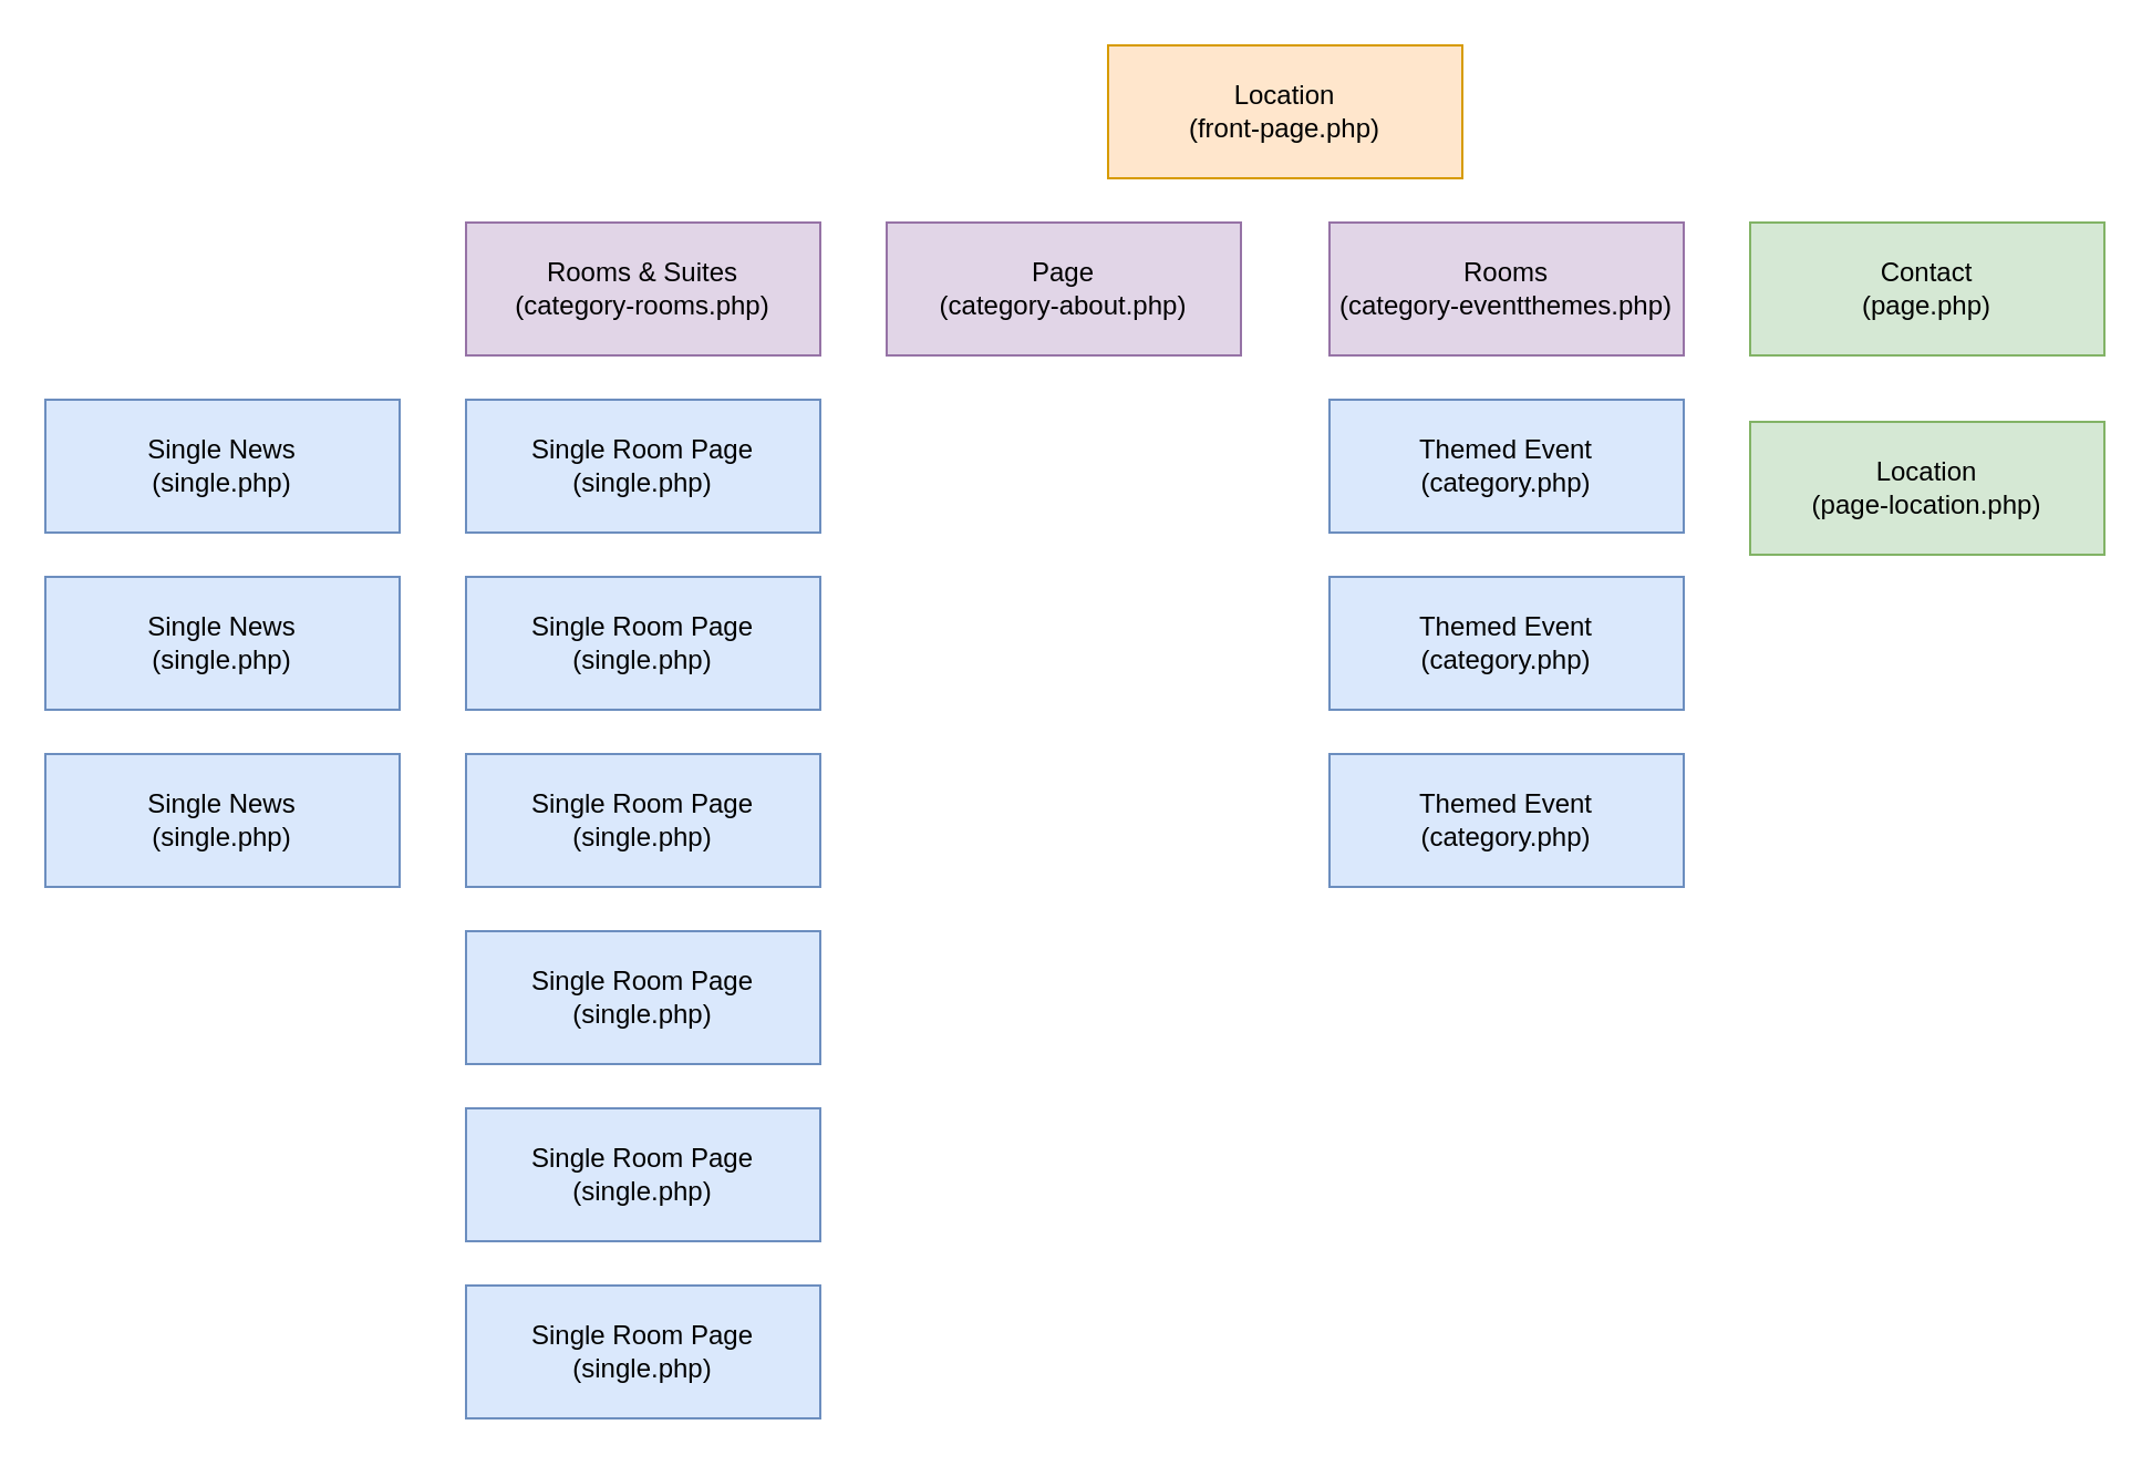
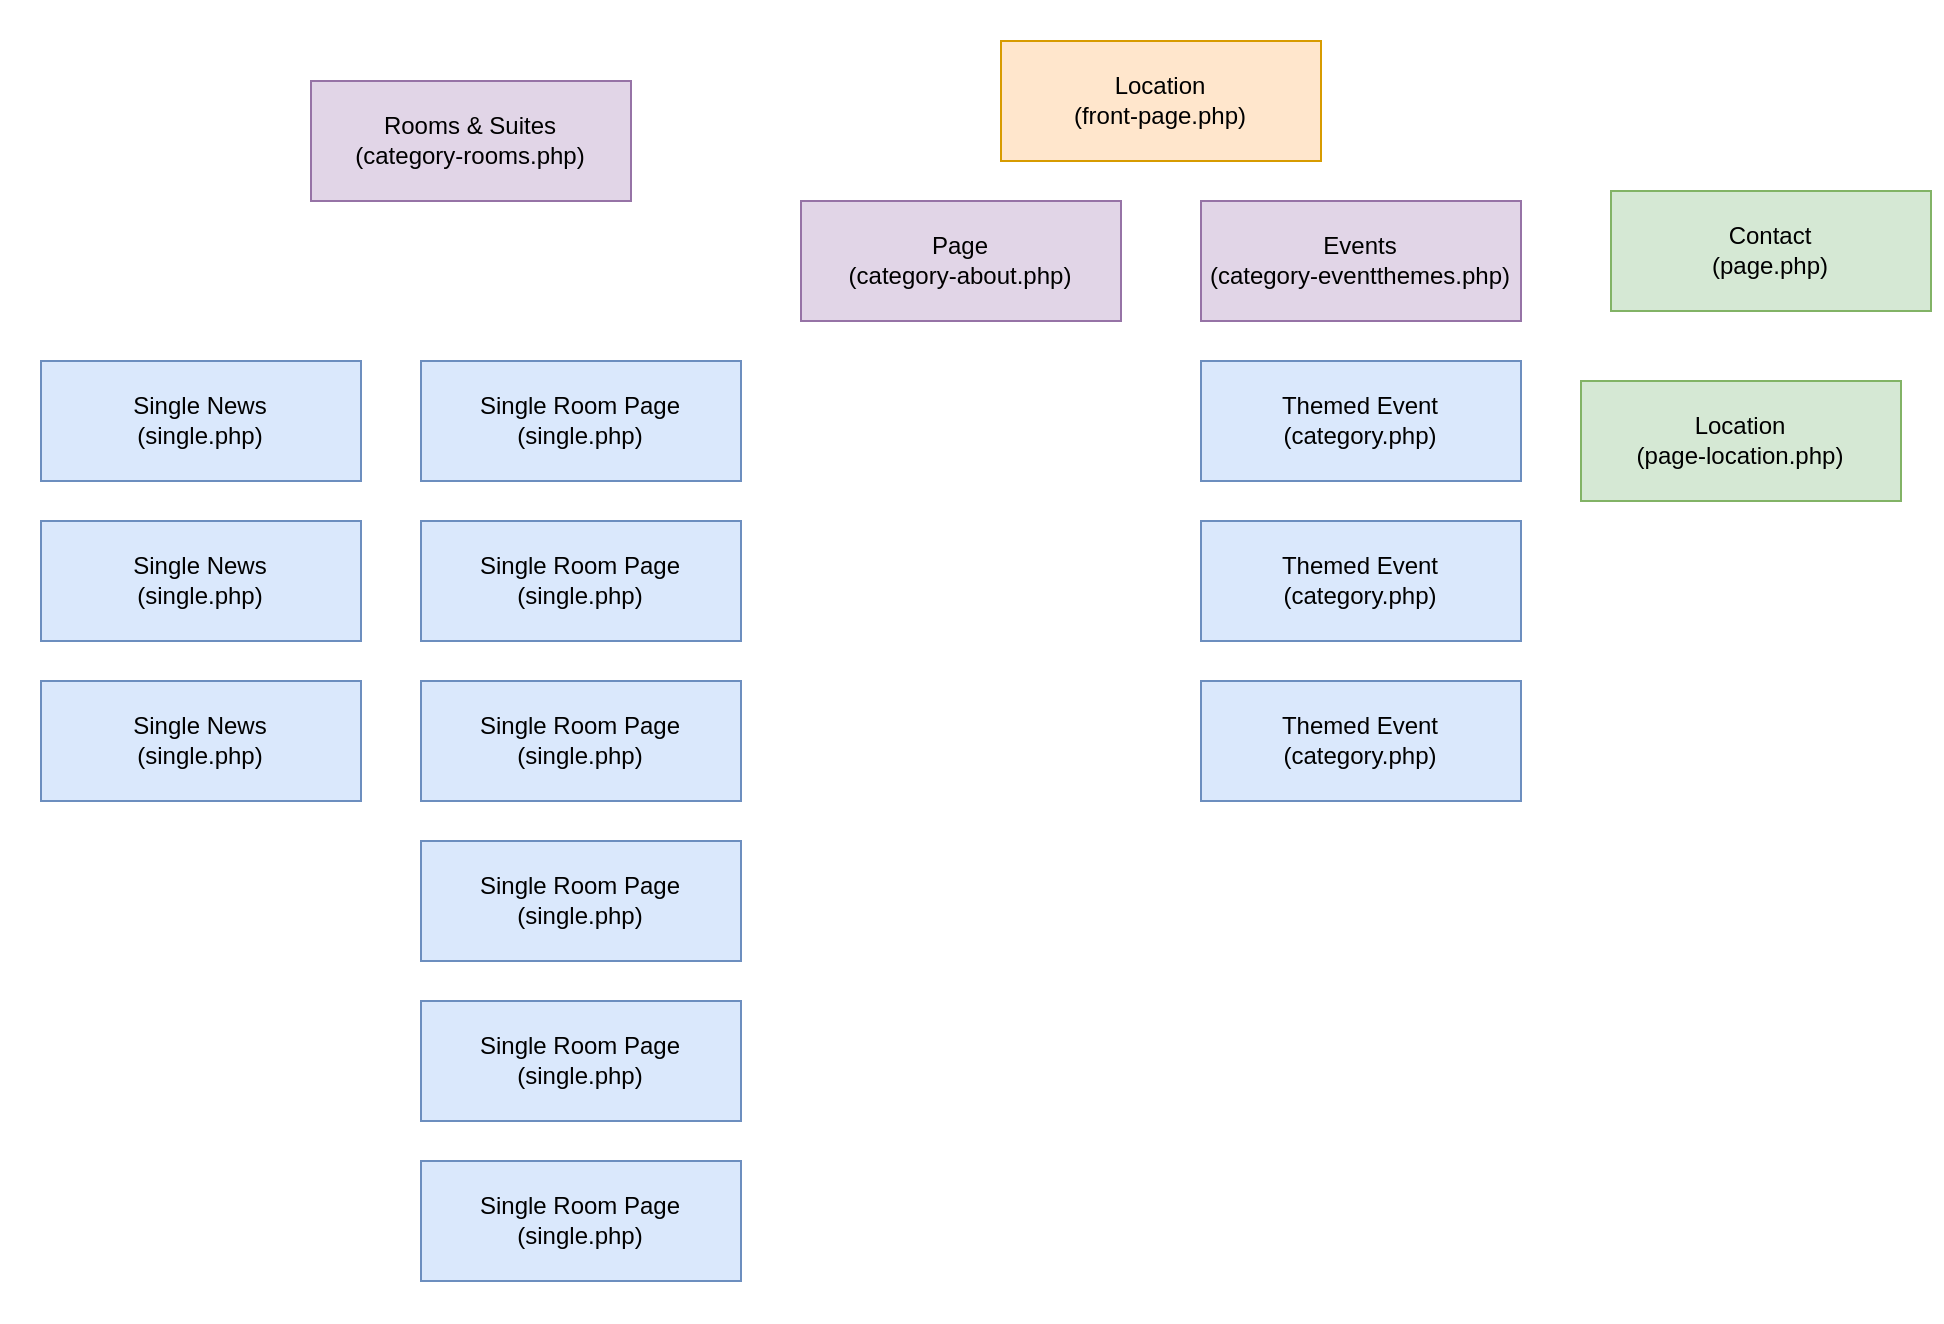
  <mxCell id="0" />
  <mxCell id="1" parent="0" />
  <mxCell id="2" value="Location&lt;br&gt;(front-page.php)" style="rounded=0;whiteSpace=wrap;html=1;fillColor=#ffe6cc;strokeColor=#d79b00;fontColor=#000000;" parent="1" vertex="1"><mxGeometry x="500" y="20" width="160" height="60" as="geometry" /></mxCell>
  <mxCell id="3" value="Page&lt;br&gt;(category-about.php)" style="rounded=0;whiteSpace=wrap;html=1;fillColor=#e1d5e7;strokeColor=#9673a6;fontColor=#000000;" parent="1" vertex="1"><mxGeometry x="400" y="100" width="160" height="60" as="geometry" /></mxCell>
- <mxCell id="4" value="Rooms&lt;br&gt;(category-eventthemes.php)" style="rounded=0;whiteSpace=wrap;html=1;fillColor=#e1d5e7;strokeColor=#9673a6;fontColor=#000000;" parent="1" vertex="1"><mxGeometry x="600" y="100" width="160" height="60" as="geometry" /></mxCell>
- <mxCell id="5" value="Rooms &amp;amp; Suites&lt;br&gt;(category-rooms.php)" style="rounded=0;whiteSpace=wrap;html=1;fillColor=#e1d5e7;strokeColor=#9673a6;fontColor=#000000;" parent="1" vertex="1"><mxGeometry x="210" y="100" width="160" height="60" as="geometry" /></mxCell>
- <mxCell id="6" value="Contact&lt;br&gt;(page.php)" style="rounded=0;whiteSpace=wrap;html=1;fillColor=#d5e8d4;strokeColor=#82b366;fontColor=#000000;" parent="1" vertex="1"><mxGeometry x="790" y="100" width="160" height="60" as="geometry" /></mxCell>
+ <mxCell id="4" value="Events&lt;br&gt;(category-eventthemes.php)" style="rounded=0;whiteSpace=wrap;html=1;fillColor=#e1d5e7;strokeColor=#9673a6;fontColor=#000000;" parent="1" vertex="1"><mxGeometry x="600" y="100" width="160" height="60" as="geometry" /></mxCell>
+ <mxCell id="5" value="Rooms &amp;amp; Suites&lt;br&gt;(category-rooms.php)" style="rounded=0;whiteSpace=wrap;html=1;fillColor=#e1d5e7;strokeColor=#9673a6;fontColor=#000000;" parent="1" vertex="1"><mxGeometry x="155" y="40" width="160" height="60" as="geometry" /></mxCell>
+ <mxCell id="6" value="Contact&lt;br&gt;(page.php)" style="rounded=0;whiteSpace=wrap;html=1;fillColor=#d5e8d4;strokeColor=#82b366;fontColor=#000000;" parent="1" vertex="1"><mxGeometry x="805" y="95" width="160" height="60" as="geometry" /></mxCell>
  <mxCell id="7" value="Single Room Page&lt;br&gt;(single.php)" style="rounded=0;whiteSpace=wrap;html=1;fillColor=#dae8fc;strokeColor=#6c8ebf;fontColor=#000000;" parent="1" vertex="1"><mxGeometry x="210" y="180" width="160" height="60" as="geometry" /></mxCell>
  <mxCell id="8" value="Single Room Page&lt;br&gt;(single.php)" style="rounded=0;whiteSpace=wrap;html=1;fillColor=#dae8fc;strokeColor=#6c8ebf;fontColor=#000000;" parent="1" vertex="1"><mxGeometry x="210" y="260" width="160" height="60" as="geometry" /></mxCell>
  <mxCell id="9" value="Single Room Page&lt;br&gt;(single.php)" style="rounded=0;whiteSpace=wrap;html=1;fillColor=#dae8fc;strokeColor=#6c8ebf;fontColor=#000000;" parent="1" vertex="1"><mxGeometry x="210" y="340" width="160" height="60" as="geometry" /></mxCell>
  <mxCell id="10" value="Single Room Page&lt;br&gt;(single.php)" style="rounded=0;whiteSpace=wrap;html=1;fillColor=#dae8fc;strokeColor=#6c8ebf;fontColor=#000000;" parent="1" vertex="1"><mxGeometry x="210" y="420" width="160" height="60" as="geometry" /></mxCell>
  <mxCell id="11" value="Single Room Page&lt;br&gt;(single.php)" style="rounded=0;whiteSpace=wrap;html=1;fillColor=#dae8fc;strokeColor=#6c8ebf;fontColor=#000000;" parent="1" vertex="1"><mxGeometry x="210" y="500" width="160" height="60" as="geometry" /></mxCell>
  <mxCell id="12" value="Single Room Page&lt;br&gt;(single.php)" style="rounded=0;whiteSpace=wrap;html=1;fillColor=#dae8fc;strokeColor=#6c8ebf;fontColor=#000000;" parent="1" vertex="1"><mxGeometry x="210" y="580" width="160" height="60" as="geometry" /></mxCell>
  <mxCell id="13" value="Single News&lt;br&gt;(single.php)" style="rounded=0;whiteSpace=wrap;html=1;fillColor=#dae8fc;strokeColor=#6c8ebf;fontColor=#000000;" parent="1" vertex="1"><mxGeometry x="20" y="180" width="160" height="60" as="geometry" /></mxCell>
  <mxCell id="14" value="Single News&lt;br&gt;(single.php)" style="rounded=0;whiteSpace=wrap;html=1;fillColor=#dae8fc;strokeColor=#6c8ebf;fontColor=#000000;" parent="1" vertex="1"><mxGeometry x="20" y="260" width="160" height="60" as="geometry" /></mxCell>
  <mxCell id="15" value="Single News&lt;br&gt;(single.php)" style="rounded=0;whiteSpace=wrap;html=1;fillColor=#dae8fc;strokeColor=#6c8ebf;fontColor=#000000;" parent="1" vertex="1"><mxGeometry x="20" y="340" width="160" height="60" as="geometry" /></mxCell>
  <mxCell id="16" value="Themed Event&lt;br&gt;(category.php)" style="rounded=0;whiteSpace=wrap;html=1;fillColor=#dae8fc;strokeColor=#6c8ebf;fontColor=#000000;" parent="1" vertex="1"><mxGeometry x="600" y="180" width="160" height="60" as="geometry" /></mxCell>
  <mxCell id="17" value="Themed Event&lt;br&gt;(category.php)" style="rounded=0;whiteSpace=wrap;html=1;fillColor=#dae8fc;strokeColor=#6c8ebf;fontColor=#000000;" vertex="1" parent="1"><mxGeometry x="600" y="260" width="160" height="60" as="geometry" /></mxCell>
  <mxCell id="18" value="Themed Event&lt;br&gt;(category.php)" style="rounded=0;whiteSpace=wrap;html=1;fillColor=#dae8fc;strokeColor=#6c8ebf;fontColor=#000000;" vertex="1" parent="1"><mxGeometry x="600" y="340" width="160" height="60" as="geometry" /></mxCell>
  <mxCell id="19" value="Location&lt;br&gt;(page-location.php)" style="rounded=0;whiteSpace=wrap;html=1;fillColor=#d5e8d4;strokeColor=#82b366;fontColor=#000000;" vertex="1" parent="1"><mxGeometry x="790" y="190" width="160" height="60" as="geometry" /></mxCell>
